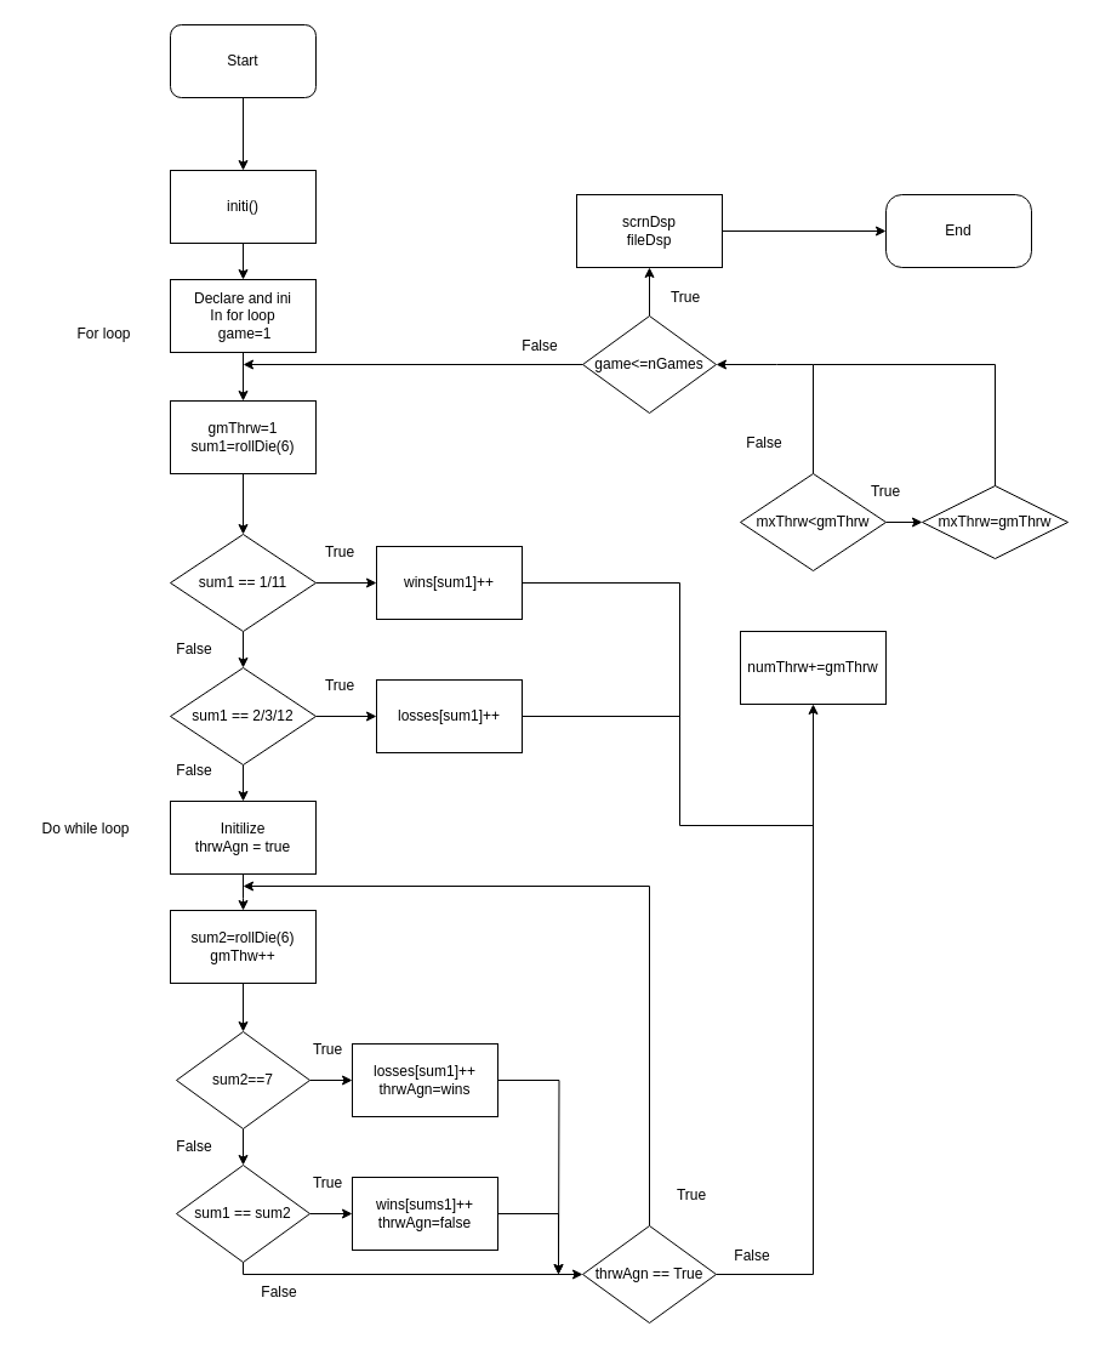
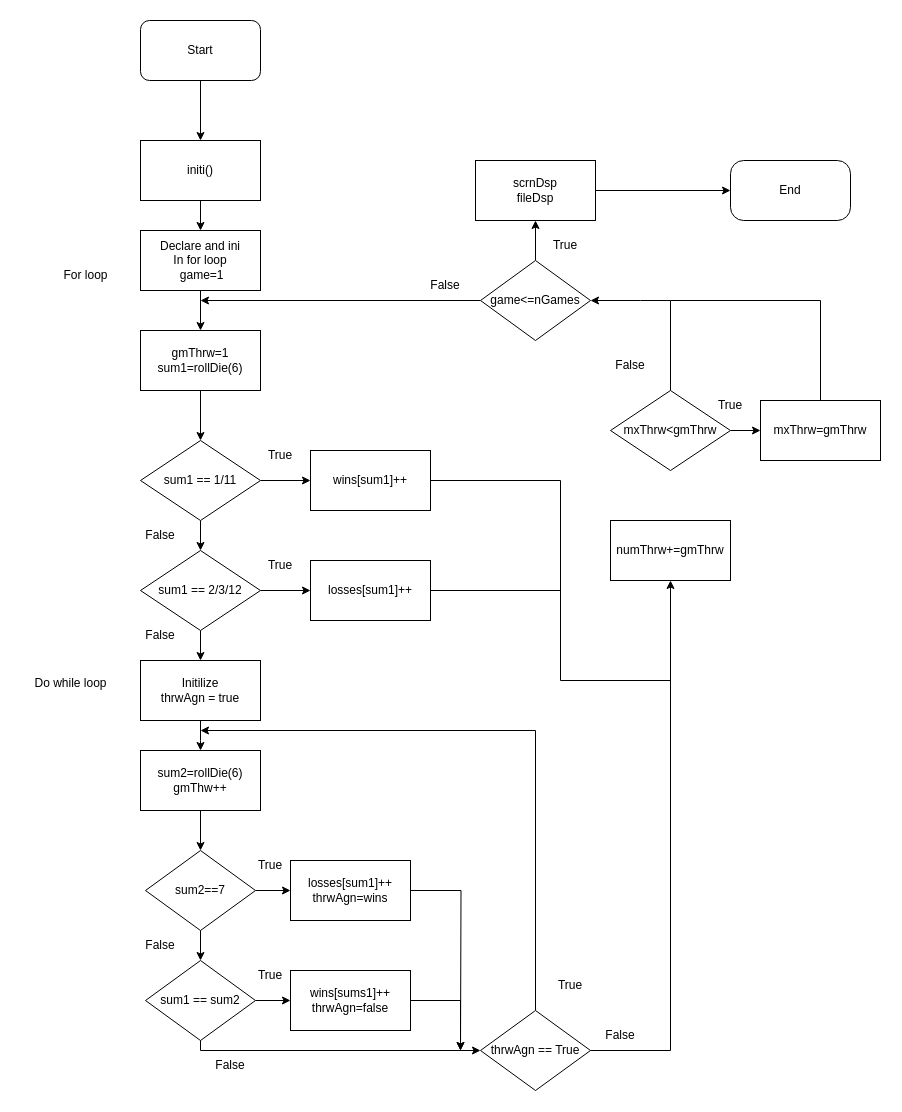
  <mxCell id="0" />
  <mxCell id="1" parent="0" />
  <mxCell id="2" value="Start" style="rounded=1;whiteSpace=wrap;html=1;" vertex="1" parent="1"><mxGeometry x="140" y="20" width="120" height="60" as="geometry" /></mxCell>
  <mxCell id="3" value="End" style="rounded=1;whiteSpace=wrap;html=1;arcSize=22;" vertex="1" parent="1"><mxGeometry x="730" y="160" width="120" height="60" as="geometry" /></mxCell>
  <mxCell id="4" value="" style="edgeStyle=orthogonalEdgeStyle;rounded=0;orthogonalLoop=1;jettySize=auto;html=1;" edge="1" parent="1" source="5" target="14"><mxGeometry relative="1" as="geometry" /></mxCell>
  <mxCell id="5" value="initi()" style="rounded=0;whiteSpace=wrap;html=1;" vertex="1" parent="1"><mxGeometry x="140" y="140" width="120" height="60" as="geometry" /></mxCell>
  <mxCell id="6" value="" style="endArrow=classic;html=1;rounded=0;exitX=0.5;exitY=1;exitDx=0;exitDy=0;" edge="1" parent="1" source="2" target="5"><mxGeometry width="50" height="50" relative="1" as="geometry"><mxPoint x="135" y="390" as="sourcePoint" /><mxPoint x="185" y="340" as="targetPoint" /></mxGeometry></mxCell>
  <mxCell id="7" style="edgeStyle=orthogonalEdgeStyle;rounded=0;orthogonalLoop=1;jettySize=auto;html=1;" edge="1" parent="1" source="9" target="19"><mxGeometry relative="1" as="geometry" /></mxCell>
  <mxCell id="8" style="edgeStyle=orthogonalEdgeStyle;rounded=0;orthogonalLoop=1;jettySize=auto;html=1;entryX=0.5;entryY=0;entryDx=0;entryDy=0;" edge="1" parent="1" source="9" target="12"><mxGeometry relative="1" as="geometry" /></mxCell>
  <mxCell id="9" value="sum1 == 1/11" style="rhombus;whiteSpace=wrap;html=1;" vertex="1" parent="1"><mxGeometry x="140" y="440" width="120" height="80" as="geometry" /></mxCell>
  <mxCell id="10" value="" style="edgeStyle=orthogonalEdgeStyle;rounded=0;orthogonalLoop=1;jettySize=auto;html=1;" edge="1" parent="1" source="12" target="18"><mxGeometry relative="1" as="geometry" /></mxCell>
  <mxCell id="11" value="" style="edgeStyle=orthogonalEdgeStyle;rounded=0;orthogonalLoop=1;jettySize=auto;html=1;" edge="1" parent="1" source="12" target="20"><mxGeometry relative="1" as="geometry" /></mxCell>
  <mxCell id="12" value="&lt;div&gt;sum1 == 2/3/12&lt;/div&gt;" style="rhombus;whiteSpace=wrap;html=1;" vertex="1" parent="1"><mxGeometry x="140" y="550" width="120" height="80" as="geometry" /></mxCell>
  <mxCell id="13" value="" style="edgeStyle=orthogonalEdgeStyle;rounded=0;orthogonalLoop=1;jettySize=auto;html=1;" edge="1" parent="1" source="14" target="16"><mxGeometry relative="1" as="geometry" /></mxCell>
  <mxCell id="14" value="&lt;div&gt;Declare and ini &lt;br&gt;&lt;/div&gt;&lt;div&gt;In for loop&lt;/div&gt;&lt;div&gt;&amp;nbsp;game=1&lt;br&gt;&lt;/div&gt;" style="rounded=0;whiteSpace=wrap;html=1;" vertex="1" parent="1"><mxGeometry x="140" y="230" width="120" height="60" as="geometry" /></mxCell>
  <mxCell id="15" style="edgeStyle=orthogonalEdgeStyle;rounded=0;orthogonalLoop=1;jettySize=auto;html=1;" edge="1" parent="1" source="16" target="9"><mxGeometry relative="1" as="geometry" /></mxCell>
  <mxCell id="16" value="&lt;div&gt;gmThrw=1&lt;br&gt;&lt;/div&gt;&lt;div&gt;sum1=rollDie(6)&lt;/div&gt;" style="rounded=0;whiteSpace=wrap;html=1;" vertex="1" parent="1"><mxGeometry x="140" y="330" width="120" height="60" as="geometry" /></mxCell>
  <mxCell id="17" value="" style="edgeStyle=orthogonalEdgeStyle;rounded=0;orthogonalLoop=1;jettySize=auto;html=1;" edge="1" parent="1" source="18"><mxGeometry relative="1" as="geometry"><mxPoint x="200" y="750" as="targetPoint" /></mxGeometry></mxCell>
  <mxCell id="18" value="&lt;div&gt;Initilize &lt;br&gt;&lt;/div&gt;&lt;div&gt;thrwAgn = true&lt;/div&gt;" style="rounded=0;whiteSpace=wrap;html=1;" vertex="1" parent="1"><mxGeometry x="140" y="660" width="120" height="60" as="geometry" /></mxCell>
  <mxCell id="19" value="wins[sum1]++" style="rounded=0;whiteSpace=wrap;html=1;" vertex="1" parent="1"><mxGeometry x="310" y="450" width="120" height="60" as="geometry" /></mxCell>
  <mxCell id="20" value="losses[sum1]++" style="rounded=0;whiteSpace=wrap;html=1;" vertex="1" parent="1"><mxGeometry x="310" y="560" width="120" height="60" as="geometry" /></mxCell>
  <mxCell id="21" value="For loop" style="text;html=1;align=center;verticalAlign=middle;resizable=0;points=[];autosize=1;strokeColor=none;fillColor=none;" vertex="1" parent="1"><mxGeometry x="50" y="260" width="70" height="30" as="geometry" /></mxCell>
  <mxCell id="22" value="&lt;div&gt;Do while loop&lt;/div&gt;&lt;div&gt;&lt;br&gt;&lt;/div&gt;" style="text;html=1;align=center;verticalAlign=middle;resizable=0;points=[];autosize=1;strokeColor=none;fillColor=none;" vertex="1" parent="1"><mxGeometry x="20" y="670" width="100" height="40" as="geometry" /></mxCell>
  <mxCell id="23" value="" style="edgeStyle=orthogonalEdgeStyle;rounded=0;orthogonalLoop=1;jettySize=auto;html=1;" edge="1" parent="1" source="24" target="27"><mxGeometry relative="1" as="geometry" /></mxCell>
  <mxCell id="24" value="&lt;div&gt;sum2=rollDie(6)&lt;/div&gt;&lt;div&gt;gmThw++&lt;br&gt;&lt;/div&gt;" style="rounded=0;whiteSpace=wrap;html=1;" vertex="1" parent="1"><mxGeometry x="140" y="750" width="120" height="60" as="geometry" /></mxCell>
  <mxCell id="25" value="" style="edgeStyle=orthogonalEdgeStyle;rounded=0;orthogonalLoop=1;jettySize=auto;html=1;" edge="1" parent="1" source="27" target="29"><mxGeometry relative="1" as="geometry" /></mxCell>
  <mxCell id="26" value="" style="edgeStyle=orthogonalEdgeStyle;rounded=0;orthogonalLoop=1;jettySize=auto;html=1;" edge="1" parent="1" source="27" target="33"><mxGeometry relative="1" as="geometry" /></mxCell>
  <mxCell id="27" value="sum2==7" style="rhombus;whiteSpace=wrap;html=1;" vertex="1" parent="1"><mxGeometry x="145" y="850" width="110" height="80" as="geometry" /></mxCell>
  <mxCell id="28" value="" style="edgeStyle=orthogonalEdgeStyle;rounded=0;orthogonalLoop=1;jettySize=auto;html=1;" edge="1" parent="1" source="29" target="31"><mxGeometry relative="1" as="geometry" /></mxCell>
  <mxCell id="29" value="sum1 == sum2" style="rhombus;whiteSpace=wrap;html=1;" vertex="1" parent="1"><mxGeometry x="145" y="960" width="110" height="80" as="geometry" /></mxCell>
  <mxCell id="30" value="" style="edgeStyle=orthogonalEdgeStyle;rounded=0;orthogonalLoop=1;jettySize=auto;html=1;" edge="1" parent="1" source="31"><mxGeometry relative="1" as="geometry"><mxPoint x="460" y="1050" as="targetPoint" /><Array as="points"><mxPoint x="460" y="1000" /></Array></mxGeometry></mxCell>
  <mxCell id="31" value="&lt;div&gt;wins[sums1]++&lt;/div&gt;&lt;div&gt;thrwAgn=false&lt;br&gt;&lt;/div&gt;" style="rounded=0;whiteSpace=wrap;html=1;" vertex="1" parent="1"><mxGeometry x="290" y="970" width="120" height="60" as="geometry" /></mxCell>
  <mxCell id="32" value="" style="edgeStyle=orthogonalEdgeStyle;rounded=0;orthogonalLoop=1;jettySize=auto;html=1;" edge="1" parent="1" source="33"><mxGeometry relative="1" as="geometry"><mxPoint x="460" y="1050" as="targetPoint" /></mxGeometry></mxCell>
  <mxCell id="33" value="&lt;div&gt;losses[sum1]++&lt;/div&gt;&lt;div&gt;thrwAgn=wins&lt;br&gt;&lt;/div&gt;" style="rounded=0;whiteSpace=wrap;html=1;" vertex="1" parent="1"><mxGeometry x="290" y="860" width="120" height="60" as="geometry" /></mxCell>
  <mxCell id="34" style="edgeStyle=orthogonalEdgeStyle;rounded=0;orthogonalLoop=1;jettySize=auto;html=1;" edge="1" parent="1" source="36"><mxGeometry relative="1" as="geometry"><mxPoint x="200" y="730" as="targetPoint" /><Array as="points"><mxPoint x="535" y="730" /></Array></mxGeometry></mxCell>
  <mxCell id="35" style="edgeStyle=orthogonalEdgeStyle;rounded=0;orthogonalLoop=1;jettySize=auto;html=1;entryX=0.5;entryY=1;entryDx=0;entryDy=0;" edge="1" parent="1" source="36" target="49"><mxGeometry relative="1" as="geometry"><mxPoint x="660" y="400" as="targetPoint" /></mxGeometry></mxCell>
  <mxCell id="36" value="thrwAgn == True" style="rhombus;whiteSpace=wrap;html=1;" vertex="1" parent="1"><mxGeometry x="480" y="1010" width="110" height="80" as="geometry" /></mxCell>
  <mxCell id="37" value="" style="endArrow=none;html=1;rounded=0;exitX=0.5;exitY=1;exitDx=0;exitDy=0;" edge="1" parent="1" source="29"><mxGeometry width="50" height="50" relative="1" as="geometry"><mxPoint x="370" y="840" as="sourcePoint" /><mxPoint x="200" y="1050" as="targetPoint" /></mxGeometry></mxCell>
  <mxCell id="38" value="" style="endArrow=classic;html=1;rounded=0;entryX=0;entryY=0.5;entryDx=0;entryDy=0;" edge="1" parent="1" target="36"><mxGeometry width="50" height="50" relative="1" as="geometry"><mxPoint x="200" y="1050" as="sourcePoint" /><mxPoint x="420" y="790" as="targetPoint" /></mxGeometry></mxCell>
  <mxCell id="39" value="&lt;div&gt;True&lt;/div&gt;" style="text;html=1;strokeColor=none;fillColor=none;align=center;verticalAlign=middle;whiteSpace=wrap;rounded=0;" vertex="1" parent="1"><mxGeometry x="240" y="850" width="60" height="30" as="geometry" /></mxCell>
  <mxCell id="40" value="False" style="text;html=1;strokeColor=none;fillColor=none;align=center;verticalAlign=middle;whiteSpace=wrap;rounded=0;" vertex="1" parent="1"><mxGeometry x="590" y="1020" width="60" height="30" as="geometry" /></mxCell>
  <mxCell id="41" value="&lt;div&gt;True&lt;/div&gt;" style="text;html=1;strokeColor=none;fillColor=none;align=center;verticalAlign=middle;whiteSpace=wrap;rounded=0;" vertex="1" parent="1"><mxGeometry x="240" y="960" width="60" height="30" as="geometry" /></mxCell>
  <mxCell id="42" value="&lt;div&gt;True&lt;/div&gt;" style="text;html=1;strokeColor=none;fillColor=none;align=center;verticalAlign=middle;whiteSpace=wrap;rounded=0;" vertex="1" parent="1"><mxGeometry x="250" y="440" width="60" height="30" as="geometry" /></mxCell>
  <mxCell id="43" value="&lt;div&gt;True&lt;/div&gt;" style="text;html=1;strokeColor=none;fillColor=none;align=center;verticalAlign=middle;whiteSpace=wrap;rounded=0;" vertex="1" parent="1"><mxGeometry x="250" y="550" width="60" height="30" as="geometry" /></mxCell>
  <mxCell id="44" value="False" style="text;html=1;strokeColor=none;fillColor=none;align=center;verticalAlign=middle;whiteSpace=wrap;rounded=0;" vertex="1" parent="1"><mxGeometry x="130" y="520" width="60" height="30" as="geometry" /></mxCell>
  <mxCell id="45" value="False" style="text;html=1;strokeColor=none;fillColor=none;align=center;verticalAlign=middle;whiteSpace=wrap;rounded=0;" vertex="1" parent="1"><mxGeometry x="130" y="620" width="60" height="30" as="geometry" /></mxCell>
  <mxCell id="46" value="False" style="text;html=1;strokeColor=none;fillColor=none;align=center;verticalAlign=middle;whiteSpace=wrap;rounded=0;" vertex="1" parent="1"><mxGeometry x="130" y="930" width="60" height="30" as="geometry" /></mxCell>
  <mxCell id="47" value="False" style="text;html=1;strokeColor=none;fillColor=none;align=center;verticalAlign=middle;whiteSpace=wrap;rounded=0;" vertex="1" parent="1"><mxGeometry x="200" y="1050" width="60" height="30" as="geometry" /></mxCell>
  <mxCell id="48" value="&lt;div&gt;True&lt;/div&gt;" style="text;html=1;strokeColor=none;fillColor=none;align=center;verticalAlign=middle;whiteSpace=wrap;rounded=0;" vertex="1" parent="1"><mxGeometry x="540" y="970" width="60" height="30" as="geometry" /></mxCell>
  <mxCell id="49" value="numThrw+=gmThrw" style="rounded=0;whiteSpace=wrap;html=1;" vertex="1" parent="1"><mxGeometry x="610" y="520" width="120" height="60" as="geometry" /></mxCell>
  <mxCell id="50" value="" style="edgeStyle=orthogonalEdgeStyle;rounded=0;orthogonalLoop=1;jettySize=auto;html=1;" edge="1" parent="1" source="52" target="53"><mxGeometry relative="1" as="geometry" /></mxCell>
  <mxCell id="51" style="edgeStyle=orthogonalEdgeStyle;rounded=0;orthogonalLoop=1;jettySize=auto;html=1;" edge="1" parent="1" source="52"><mxGeometry relative="1" as="geometry"><mxPoint x="590" y="300" as="targetPoint" /><Array as="points"><mxPoint x="670" y="300" /><mxPoint x="640" y="300" /></Array></mxGeometry></mxCell>
  <mxCell id="52" value="mxThrw&amp;lt;gmThrw" style="rhombus;whiteSpace=wrap;html=1;" vertex="1" parent="1"><mxGeometry x="610" y="390" width="120" height="80" as="geometry" /></mxCell>
- <mxCell id="53" value="mxThrw=gmThrw" style="rhombus;whiteSpace=wrap;html=1;" vertex="1" parent="1"><mxGeometry x="760" y="400" width="120" height="60" as="geometry" /></mxCell>
+ <mxCell id="53" value="mxThrw=gmThrw" style="rounded=0;whiteSpace=wrap;html=1;" vertex="1" parent="1"><mxGeometry x="760" y="400" width="120" height="60" as="geometry" /></mxCell>
  <mxCell id="54" value="" style="endArrow=none;html=1;rounded=0;exitX=1;exitY=0.5;exitDx=0;exitDy=0;" edge="1" parent="1" source="19"><mxGeometry width="50" height="50" relative="1" as="geometry"><mxPoint x="590" y="420" as="sourcePoint" /><mxPoint x="560" y="480" as="targetPoint" /></mxGeometry></mxCell>
  <mxCell id="55" value="" style="endArrow=none;html=1;rounded=0;" edge="1" parent="1"><mxGeometry width="50" height="50" relative="1" as="geometry"><mxPoint x="560" y="480" as="sourcePoint" /><mxPoint x="560" y="680" as="targetPoint" /></mxGeometry></mxCell>
  <mxCell id="56" value="" style="endArrow=none;html=1;rounded=0;exitX=1;exitY=0.5;exitDx=0;exitDy=0;" edge="1" parent="1" source="20"><mxGeometry width="50" height="50" relative="1" as="geometry"><mxPoint x="590" y="420" as="sourcePoint" /><mxPoint x="560" y="590" as="targetPoint" /></mxGeometry></mxCell>
  <mxCell id="57" value="" style="endArrow=none;html=1;rounded=0;" edge="1" parent="1"><mxGeometry width="50" height="50" relative="1" as="geometry"><mxPoint x="560" y="680" as="sourcePoint" /><mxPoint x="670" y="680" as="targetPoint" /></mxGeometry></mxCell>
  <mxCell id="58" value="&lt;div&gt;True&lt;/div&gt;" style="text;html=1;strokeColor=none;fillColor=none;align=center;verticalAlign=middle;whiteSpace=wrap;rounded=0;" vertex="1" parent="1"><mxGeometry x="700" y="390" width="60" height="30" as="geometry" /></mxCell>
  <mxCell id="59" value="False" style="text;html=1;strokeColor=none;fillColor=none;align=center;verticalAlign=middle;whiteSpace=wrap;rounded=0;" vertex="1" parent="1"><mxGeometry x="600" y="350" width="60" height="30" as="geometry" /></mxCell>
  <mxCell id="60" value="" style="endArrow=none;html=1;rounded=0;exitX=0.5;exitY=0;exitDx=0;exitDy=0;" edge="1" parent="1" source="53"><mxGeometry width="50" height="50" relative="1" as="geometry"><mxPoint x="800" y="480" as="sourcePoint" /><mxPoint x="820" y="300" as="targetPoint" /></mxGeometry></mxCell>
  <mxCell id="61" value="" style="endArrow=none;html=1;rounded=0;" edge="1" parent="1"><mxGeometry width="50" height="50" relative="1" as="geometry"><mxPoint x="670" y="300" as="sourcePoint" /><mxPoint x="820" y="300" as="targetPoint" /></mxGeometry></mxCell>
  <mxCell id="62" style="edgeStyle=orthogonalEdgeStyle;rounded=0;orthogonalLoop=1;jettySize=auto;html=1;" edge="1" parent="1" source="64"><mxGeometry relative="1" as="geometry"><mxPoint x="200" y="300" as="targetPoint" /></mxGeometry></mxCell>
  <mxCell id="63" value="" style="edgeStyle=orthogonalEdgeStyle;rounded=0;orthogonalLoop=1;jettySize=auto;html=1;" edge="1" parent="1" source="64" target="66"><mxGeometry relative="1" as="geometry" /></mxCell>
  <mxCell id="64" value="game&amp;lt;=nGames" style="rhombus;whiteSpace=wrap;html=1;" vertex="1" parent="1"><mxGeometry x="480" y="260" width="110" height="80" as="geometry" /></mxCell>
  <mxCell id="65" style="edgeStyle=orthogonalEdgeStyle;rounded=0;orthogonalLoop=1;jettySize=auto;html=1;entryX=0;entryY=0.5;entryDx=0;entryDy=0;" edge="1" parent="1" source="66" target="3"><mxGeometry relative="1" as="geometry" /></mxCell>
  <mxCell id="66" value="&lt;div&gt;scrnDsp&lt;/div&gt;&lt;div&gt;fileDsp&lt;br&gt;&lt;/div&gt;" style="rounded=0;whiteSpace=wrap;html=1;" vertex="1" parent="1"><mxGeometry x="475" y="160" width="120" height="60" as="geometry" /></mxCell>
  <mxCell id="67" value="&lt;div&gt;True&lt;/div&gt;" style="text;html=1;strokeColor=none;fillColor=none;align=center;verticalAlign=middle;whiteSpace=wrap;rounded=0;" vertex="1" parent="1"><mxGeometry x="535" y="230" width="60" height="30" as="geometry" /></mxCell>
  <mxCell id="68" value="False" style="text;html=1;strokeColor=none;fillColor=none;align=center;verticalAlign=middle;whiteSpace=wrap;rounded=0;" vertex="1" parent="1"><mxGeometry x="415" y="270" width="60" height="30" as="geometry" /></mxCell>
